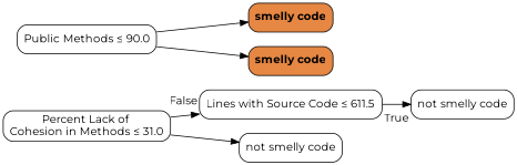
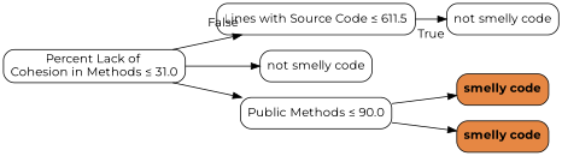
  digraph {
    fontname=Montserrat
    rankdir=LR
    node [color=black fillcolor="#FFFFFF" fontname=Montserrat shape=box style="filled, rounded"]
    edge [fontname=Montserrat]
    n1 [label=<Lines with Source Code &le; 611.5>]
    n2 [label=<not smelly code>]
    n3 [label=<Percent Lack of <br/>Cohesion in Methods &le; 31.0>]
    n4 [label=<not smelly code>]
    n5 [label=<Public Methods &le; 90.0>]
    n6 [fillcolor="#e68743" label=<<b>smelly code</b>>]
    n7 [fillcolor="#e68743" label=<<b>smelly code</b>>]
    n1 -> n2 [headlabel=True labelangle=45 labeldistance=2.5]
    n3 -> n1 [headlabel=False labelangle=-45 labeldistance=2.5]
    n3 -> n4
+   n3 -> n5
    n5 -> n6
    n5 -> n7
  }
